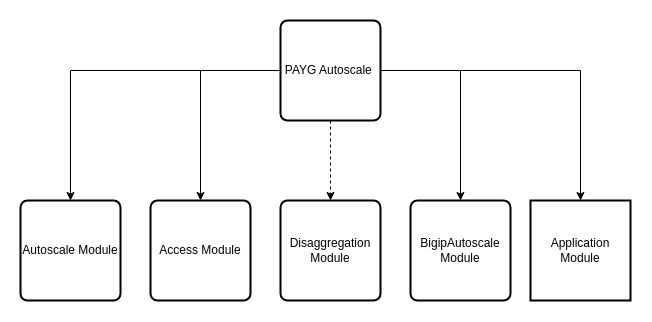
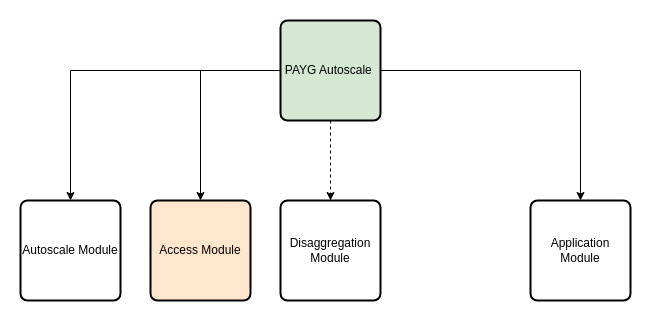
  <mxCell id="0" />
  <mxCell id="1" parent="0" />
  <mxCell id="2" style="edgeStyle=orthogonalEdgeStyle;rounded=0;orthogonalLoop=1;jettySize=auto;html=1;exitX=0;exitY=0.5;exitDx=0;exitDy=0;entryX=0.5;entryY=0;entryDx=0;entryDy=0;" edge="1" parent="1" source="7" target="8"><mxGeometry relative="1" as="geometry" /></mxCell>
  <mxCell id="3" style="edgeStyle=orthogonalEdgeStyle;rounded=0;orthogonalLoop=1;jettySize=auto;html=1;exitX=0;exitY=0.5;exitDx=0;exitDy=0;" edge="1" parent="1" source="7" target="9"><mxGeometry relative="1" as="geometry" /></mxCell>
  <mxCell id="4" style="edgeStyle=orthogonalEdgeStyle;rounded=0;orthogonalLoop=1;jettySize=auto;html=1;exitX=0.5;exitY=1;exitDx=0;exitDy=0;dashed=1;" edge="1" parent="1" source="7" target="10"><mxGeometry relative="1" as="geometry" /></mxCell>
- <mxCell id="5" style="edgeStyle=orthogonalEdgeStyle;rounded=0;orthogonalLoop=1;jettySize=auto;html=1;exitX=1;exitY=0.5;exitDx=0;exitDy=0;entryX=0.5;entryY=0;entryDx=0;entryDy=0;" edge="1" parent="1" source="7" target="11"><mxGeometry relative="1" as="geometry" /></mxCell>
  <mxCell id="6" style="edgeStyle=orthogonalEdgeStyle;rounded=0;orthogonalLoop=1;jettySize=auto;html=1;exitX=1;exitY=0.5;exitDx=0;exitDy=0;entryX=0.5;entryY=0;entryDx=0;entryDy=0;" edge="1" parent="1" source="7" target="12"><mxGeometry relative="1" as="geometry" /></mxCell>
- <mxCell id="7" value="PAYG Autoscale&amp;nbsp;" style="rounded=1;whiteSpace=wrap;html=1;absoluteArcSize=1;arcSize=14;strokeWidth=2;" vertex="1" parent="1"><mxGeometry x="280" y="20" width="100" height="100" as="geometry" /></mxCell>
+ <mxCell id="7" value="PAYG Autoscale&amp;nbsp;" style="rounded=1;whiteSpace=wrap;html=1;absoluteArcSize=1;arcSize=14;strokeWidth=2;fillColor=#d5e8d4;" vertex="1" parent="1"><mxGeometry x="280" y="20" width="100" height="100" as="geometry" /></mxCell>
  <mxCell id="8" value="Autoscale Module" style="rounded=1;whiteSpace=wrap;html=1;absoluteArcSize=1;arcSize=14;strokeWidth=2;" vertex="1" parent="1"><mxGeometry x="20" y="200" width="100" height="100" as="geometry" /></mxCell>
- <mxCell id="9" value="Access Module" style="rounded=1;whiteSpace=wrap;html=1;absoluteArcSize=1;arcSize=14;strokeWidth=2;" vertex="1" parent="1"><mxGeometry x="150" y="200" width="100" height="100" as="geometry" /></mxCell>
+ <mxCell id="9" value="Access Module" style="rounded=1;whiteSpace=wrap;html=1;absoluteArcSize=1;arcSize=14;strokeWidth=2;fillColor=#ffe6cc;" vertex="1" parent="1"><mxGeometry x="150" y="200" width="100" height="100" as="geometry" /></mxCell>
  <mxCell id="10" value="Disaggregation Module" style="rounded=1;whiteSpace=wrap;html=1;absoluteArcSize=1;arcSize=14;strokeWidth=2;" vertex="1" parent="1"><mxGeometry x="280" y="200" width="100" height="100" as="geometry" /></mxCell>
- <mxCell id="11" value="BigipAutoscale Module" style="rounded=1;whiteSpace=wrap;html=1;absoluteArcSize=1;arcSize=14;strokeWidth=2;" vertex="1" parent="1"><mxGeometry x="410" y="200" width="100" height="100" as="geometry" /></mxCell>
- <mxCell id="12" value="Application Module" style="whiteSpace=wrap;html=1;absoluteArcSize=1;arcSize=14;strokeWidth=2;rounded=0;" vertex="1" parent="1"><mxGeometry x="530" y="200" width="100" height="100" as="geometry" /></mxCell>
+ <mxCell id="12" value="Application Module" style="rounded=1;whiteSpace=wrap;html=1;absoluteArcSize=1;arcSize=14;strokeWidth=2;" vertex="1" parent="1"><mxGeometry x="530" y="200" width="100" height="100" as="geometry" /></mxCell>
